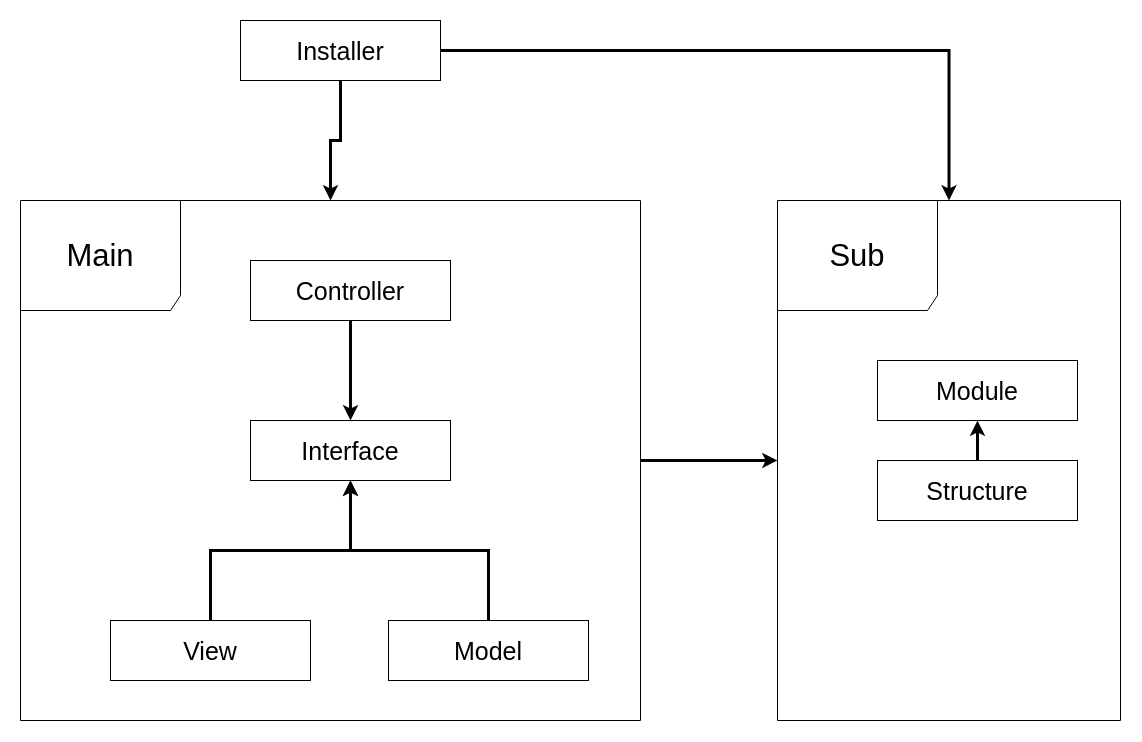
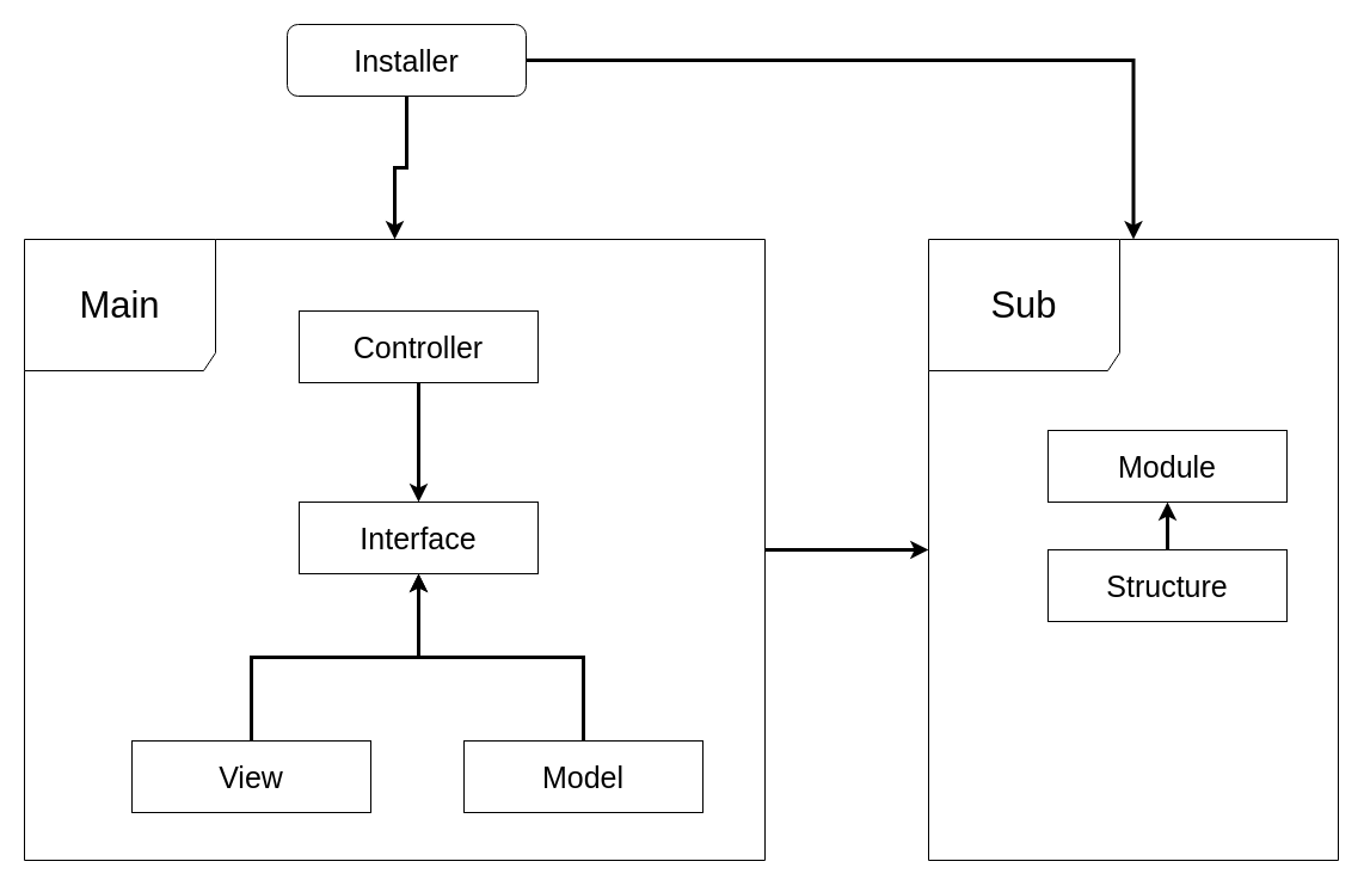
  <mxCell id="0" />
  <mxCell id="1" parent="0" />
  <mxCell id="2" style="edgeStyle=orthogonalEdgeStyle;shape=connector;rounded=0;orthogonalLoop=1;jettySize=auto;html=1;exitX=0.5;exitY=0;exitDx=0;exitDy=0;entryX=0.5;entryY=1;entryDx=0;entryDy=0;labelBackgroundColor=default;strokeColor=default;strokeWidth=3;fontFamily=Helvetica;fontSize=11;fontColor=default;endArrow=classic;" parent="1" source="3" target="7" edge="1"><mxGeometry relative="1" as="geometry" /></mxCell>
  <mxCell id="3" value="View" style="rounded=0;whiteSpace=wrap;html=1;fontSize=25;" parent="1" vertex="1"><mxGeometry x="110" y="620" width="200" height="60" as="geometry" /></mxCell>
  <mxCell id="4" style="edgeStyle=orthogonalEdgeStyle;shape=connector;rounded=0;orthogonalLoop=1;jettySize=auto;html=1;exitX=0.5;exitY=0;exitDx=0;exitDy=0;entryX=0.5;entryY=1;entryDx=0;entryDy=0;labelBackgroundColor=default;strokeColor=default;strokeWidth=3;fontFamily=Helvetica;fontSize=11;fontColor=default;endArrow=classic;" edge="1" parent="1" source="5" target="6"><mxGeometry relative="1" as="geometry" /></mxCell>
  <mxCell id="5" value="Structure" style="rounded=0;whiteSpace=wrap;html=1;fontSize=25;" parent="1" vertex="1"><mxGeometry x="877" y="460" width="200" height="60" as="geometry" /></mxCell>
  <mxCell id="6" value="Module" style="rounded=0;whiteSpace=wrap;html=1;fontSize=25;" parent="1" vertex="1"><mxGeometry x="877" y="360" width="200" height="60" as="geometry" /></mxCell>
  <mxCell id="7" value="Interface" style="rounded=0;whiteSpace=wrap;html=1;fontSize=25;" parent="1" vertex="1"><mxGeometry x="250" y="420" width="200" height="60" as="geometry" /></mxCell>
  <mxCell id="8" style="edgeStyle=orthogonalEdgeStyle;rounded=0;orthogonalLoop=1;jettySize=auto;html=1;entryX=0.5;entryY=1;entryDx=0;entryDy=0;strokeWidth=3;" parent="1" source="9" target="7" edge="1"><mxGeometry relative="1" as="geometry" /></mxCell>
  <mxCell id="9" value="Model" style="rounded=0;whiteSpace=wrap;html=1;fontSize=25;" parent="1" vertex="1"><mxGeometry x="388" y="620" width="200" height="60" as="geometry" /></mxCell>
  <mxCell id="10" style="edgeStyle=orthogonalEdgeStyle;shape=connector;rounded=0;orthogonalLoop=1;jettySize=auto;html=1;entryX=0.5;entryY=0;entryDx=0;entryDy=0;labelBackgroundColor=default;strokeColor=default;strokeWidth=3;fontFamily=Helvetica;fontSize=11;fontColor=default;endArrow=classic;" edge="1" parent="1" source="11" target="7"><mxGeometry relative="1" as="geometry" /></mxCell>
  <mxCell id="11" value="Controller" style="rounded=0;whiteSpace=wrap;html=1;fontSize=25;" parent="1" vertex="1"><mxGeometry x="250" y="260" width="200" height="60" as="geometry" /></mxCell>
  <mxCell id="12" style="edgeStyle=orthogonalEdgeStyle;shape=connector;rounded=0;orthogonalLoop=1;jettySize=auto;html=1;labelBackgroundColor=default;strokeColor=default;strokeWidth=3;fontFamily=Helvetica;fontSize=31;fontColor=default;endArrow=classic;" edge="1" parent="1" source="14" target="16"><mxGeometry relative="1" as="geometry" /></mxCell>
  <mxCell id="13" style="edgeStyle=orthogonalEdgeStyle;shape=connector;rounded=0;orthogonalLoop=1;jettySize=auto;html=1;labelBackgroundColor=default;strokeColor=default;strokeWidth=3;fontFamily=Helvetica;fontSize=31;fontColor=default;endArrow=classic;" edge="1" parent="1" source="14" target="17"><mxGeometry relative="1" as="geometry" /></mxCell>
- <mxCell id="14" value="Installer" style="rounded=0;whiteSpace=wrap;html=1;fontSize=25;" vertex="1" parent="1"><mxGeometry x="240" y="20" width="200" height="60" as="geometry" /></mxCell>
+ <mxCell id="14" value="Installer" style="whiteSpace=wrap;html=1;fontSize=25;rounded=1;" vertex="1" parent="1"><mxGeometry x="240" y="20" width="200" height="60" as="geometry" /></mxCell>
  <mxCell id="15" style="edgeStyle=orthogonalEdgeStyle;shape=connector;rounded=0;orthogonalLoop=1;jettySize=auto;html=1;labelBackgroundColor=default;strokeColor=default;strokeWidth=3;fontFamily=Helvetica;fontSize=31;fontColor=default;endArrow=classic;" edge="1" parent="1" source="16" target="17"><mxGeometry relative="1" as="geometry" /></mxCell>
  <mxCell id="16" value="Main" style="shape=umlFrame;whiteSpace=wrap;html=1;fontFamily=Helvetica;fontSize=31;fontColor=default;width=160;height=110;" vertex="1" parent="1"><mxGeometry x="20" y="200" width="620" height="520" as="geometry" /></mxCell>
  <mxCell id="17" value="Sub" style="shape=umlFrame;whiteSpace=wrap;html=1;fontFamily=Helvetica;fontSize=31;fontColor=default;width=160;height=110;" vertex="1" parent="1"><mxGeometry x="777" y="200" width="343" height="520" as="geometry" /></mxCell>
